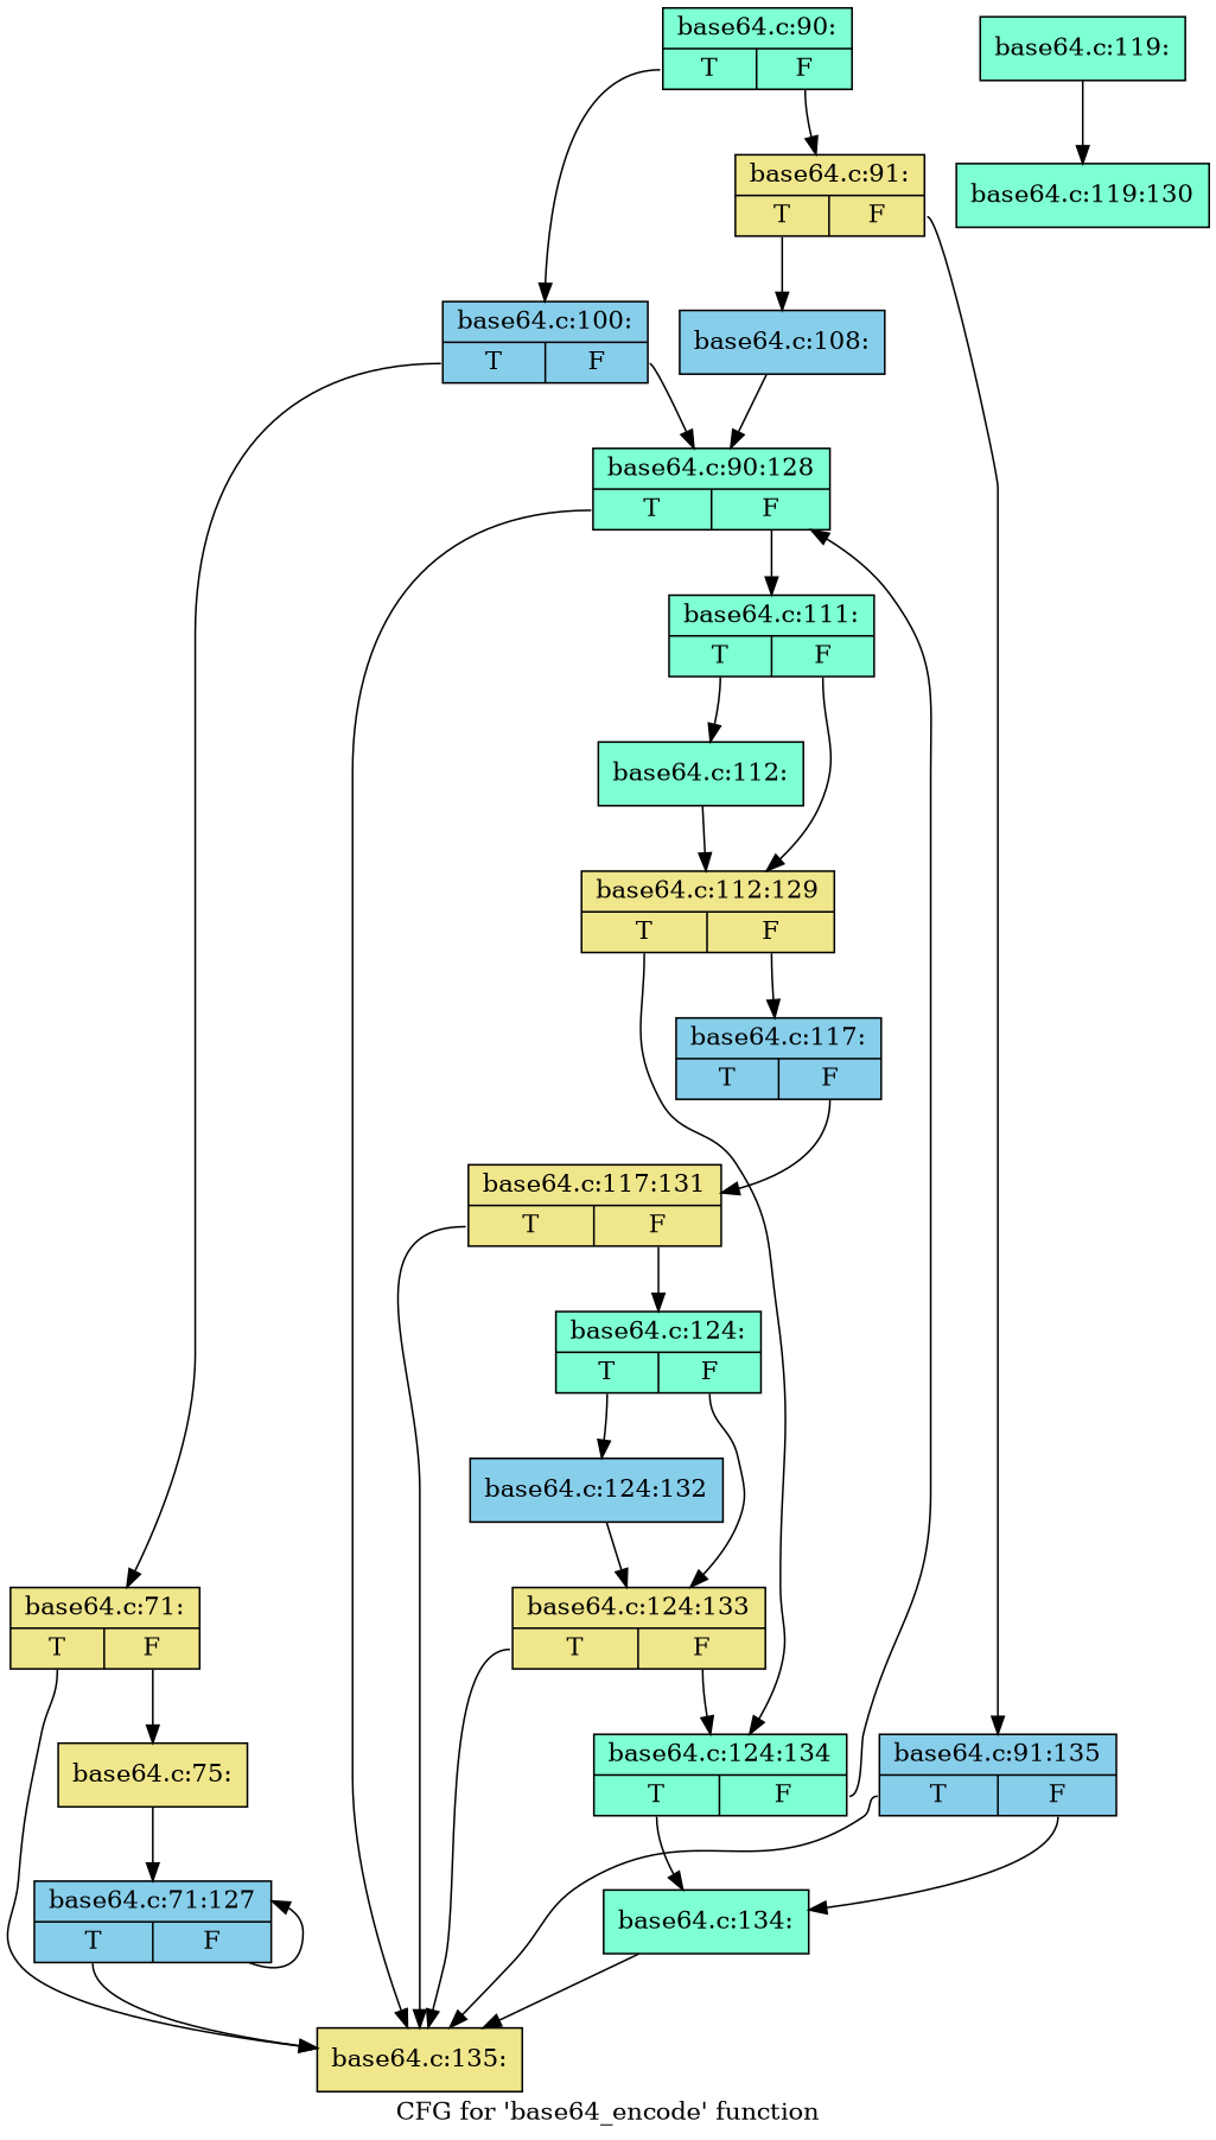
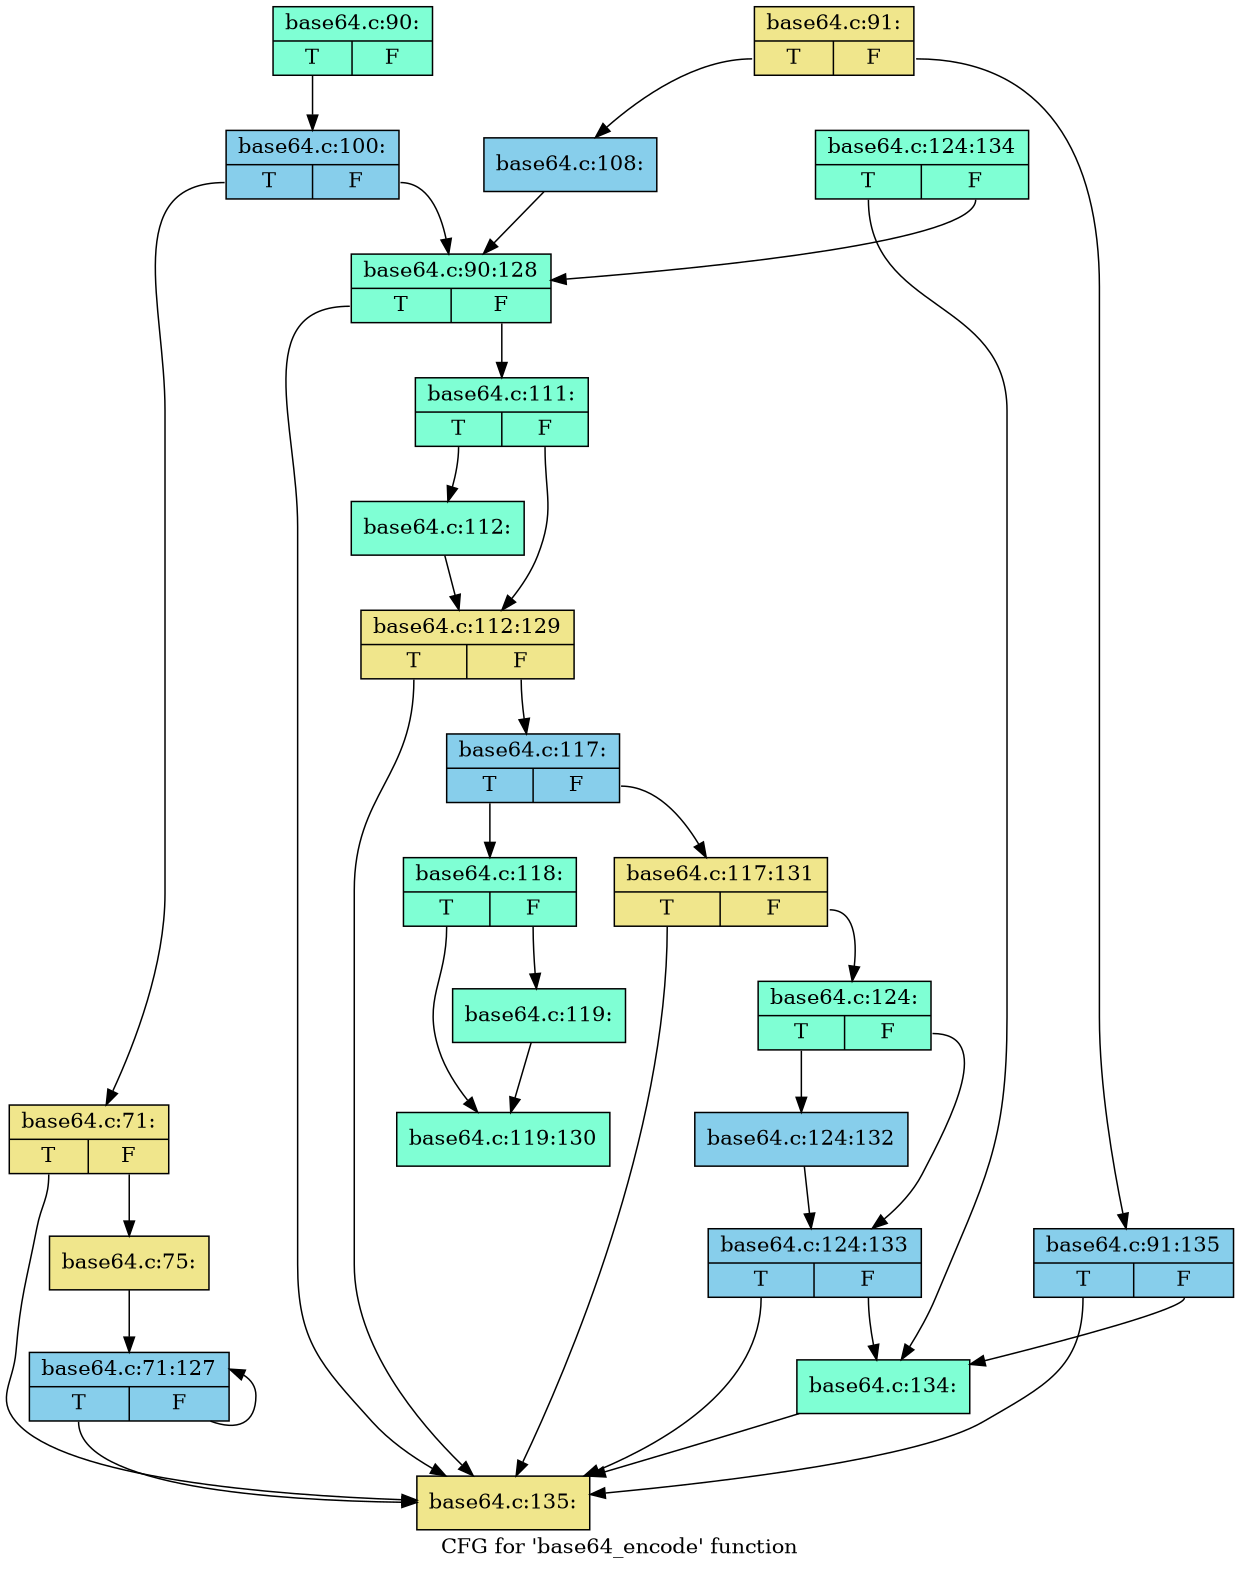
  digraph {
    label="CFG for 'base64_encode' function"
    node [fillcolor=aquamarine shape=record style=filled]
    edge [tailport=s0]
    n1 [label="{base64.c:90:|{<s0>T|<s1>F}}"]
    n2 [fillcolor=skyblue label="{base64.c:100:|{<s0>T|<s1>F}}"]
    n3 [fillcolor=khaki label="{base64.c:91:|{<s0>T|<s1>F}}"]
    n4 [fillcolor=khaki label="{base64.c:71:|{<s0>T|<s1>F}}"]
    n5 [label="{base64.c:90:128|{<s0>T|<s1>F}}"]
    n6 [fillcolor=skyblue label="{base64.c:108:}"]
    n7 [fillcolor=skyblue label="{base64.c:91:135|{<s0>T|<s1>F}}"]
    n8 [fillcolor=khaki label="{base64.c:135:}"]
    n9 [fillcolor=khaki label="{base64.c:75:}"]
    n10 [label="{base64.c:134:}"]
    n11 [fillcolor=skyblue label="{base64.c:71:127|{<s0>T|<s1>F}}"]
    n12 [label="{base64.c:111:|{<s0>T|<s1>F}}"]
    n13 [label="{base64.c:112:}"]
    n14 [fillcolor=khaki label="{base64.c:112:129|{<s0>T|<s1>F}}"]
    n15 [fillcolor=skyblue label="{base64.c:117:|{<s0>T|<s1>F}}"]
+   n16 [label="{base64.c:118:|{<s0>T|<s1>F}}"]
    n17 [fillcolor=khaki label="{base64.c:117:131|{<s0>T|<s1>F}}"]
    n18 [label="{base64.c:119:130}"]
    n19 [label="{base64.c:119:}"]
    n20 [label="{base64.c:124:|{<s0>T|<s1>F}}"]
    n21 [fillcolor=skyblue label="{base64.c:124:132}"]
-   n22 [fillcolor=khaki label="{base64.c:124:133|{<s0>T|<s1>F}}"]
+   n22 [fillcolor=skyblue label="{base64.c:124:133|{<s0>T|<s1>F}}"]
    n23 [label="{base64.c:124:134|{<s0>T|<s1>F}}"]
    n1 -> n2
-   n1 -> n3 [tailport=s1]
    n2 -> n4
    n2 -> n5 [tailport=s1]
    n3 -> n6
    n3 -> n7 [tailport=s1]
    n4 -> n8
    n4 -> n9 [tailport=s1]
    n5 -> n8
    n5 -> n12 [tailport=s1]
    n6 -> n5
    n7 -> n8
    n7 -> n10 [tailport=s1]
    n9 -> n11
    n10 -> n8
    n11 -> n8
    n11 -> n11 [tailport=s1]
    n12 -> n13
    n12 -> n14 [tailport=s1]
    n13 -> n14
-   n14 -> n23
+   n14 -> n8
    n14 -> n15 [tailport=s1]
+   n15 -> n16
    n15 -> n17 [tailport=s1]
+   n16 -> n18
+   n16 -> n19 [tailport=s1]
    n17 -> n8
    n17 -> n20 [tailport=s1]
    n19 -> n18
    n20 -> n21
    n20 -> n22 [tailport=s1]
    n21 -> n22
    n22 -> n8
-   n22 -> n23 [tailport=s1]
+   n22 -> n10 [tailport=s1]
    n23 -> n5 [tailport=s1]
    n23 -> n10
  }
